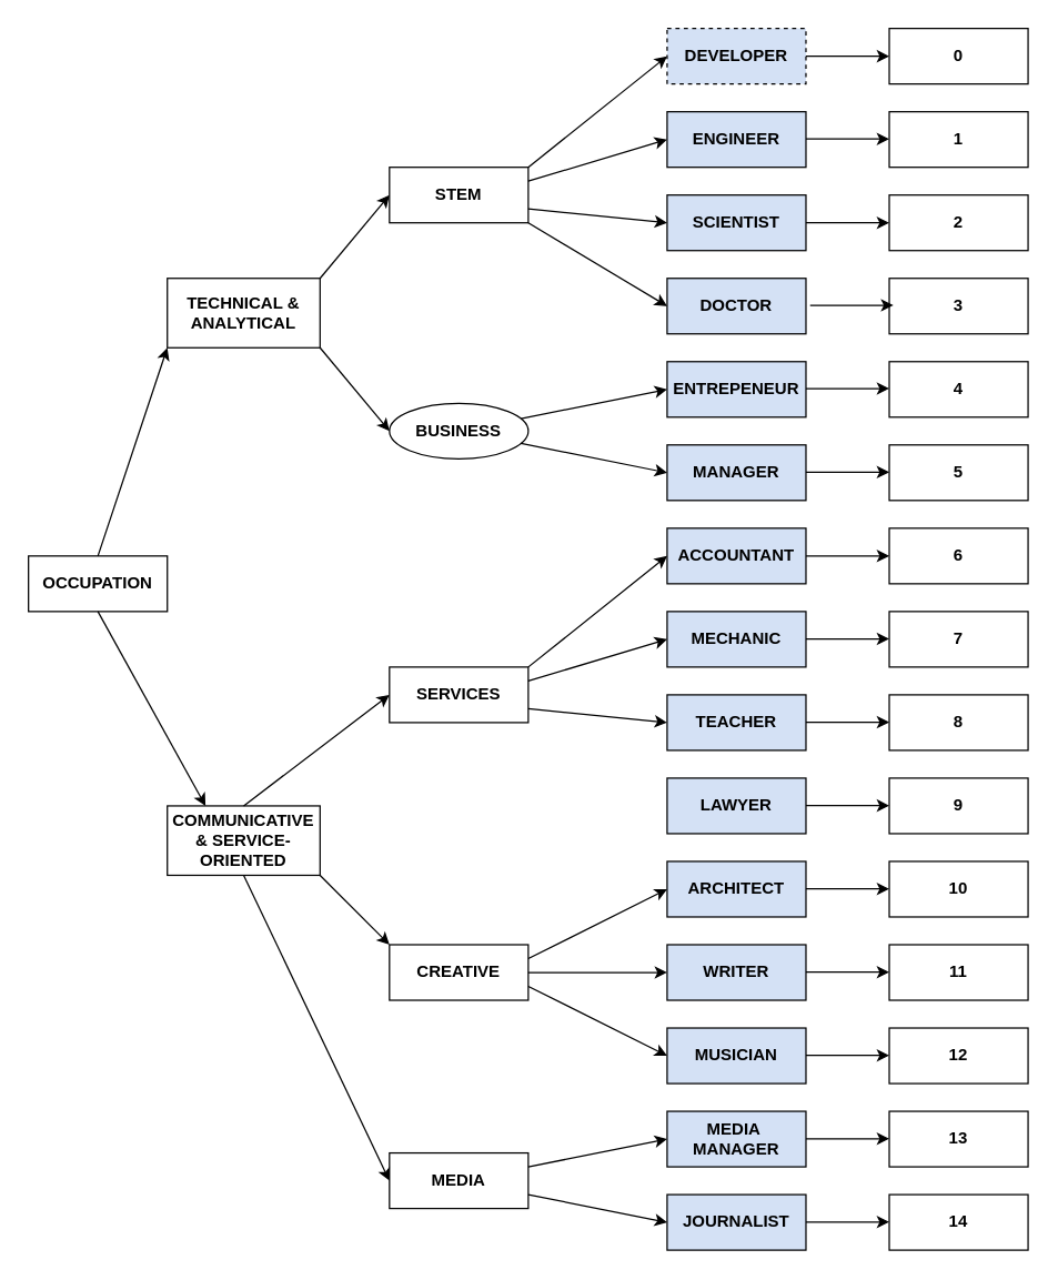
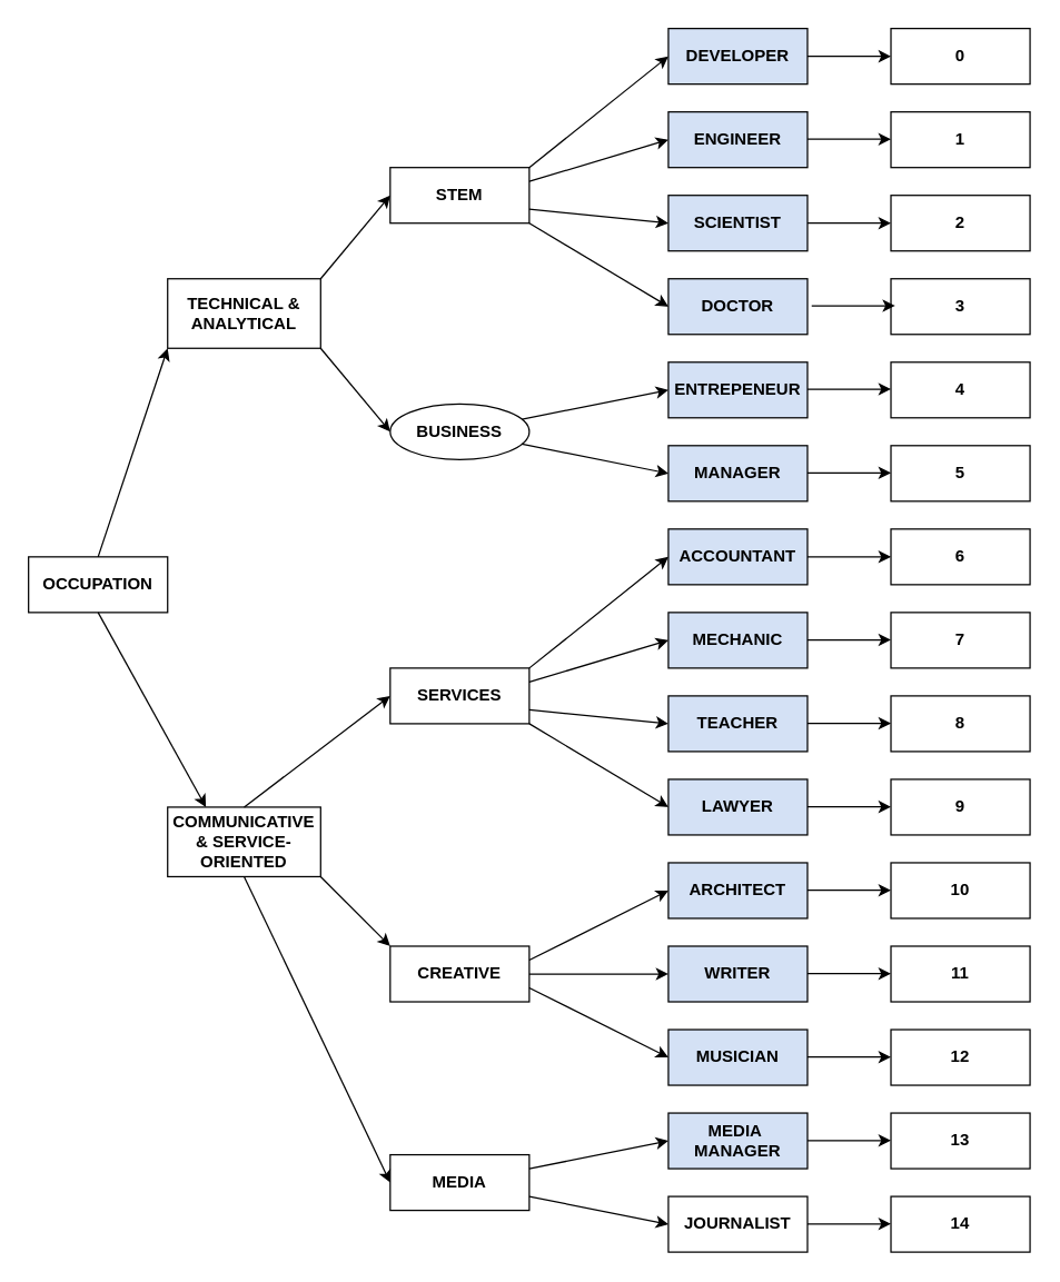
  <mxCell id="0" />
  <mxCell id="1" parent="0" />
  <mxCell id="2" value="&lt;b&gt;STEM&lt;/b&gt;" style="rounded=0;whiteSpace=wrap;html=1;" parent="1" vertex="1"><mxGeometry x="280" width="100" height="40" as="geometry" y="120" /></mxCell>
  <mxCell id="3" value="&lt;b&gt;MEDIA&lt;/b&gt;" style="rounded=0;whiteSpace=wrap;html=1;" parent="1" vertex="1"><mxGeometry x="280" y="830" width="100" height="40" as="geometry" /></mxCell>
  <mxCell id="4" value="&lt;b&gt;BUSINESS&lt;/b&gt;" style="ellipse;whiteSpace=wrap;html=1;" parent="1" vertex="1"><mxGeometry x="280" y="290" width="100" height="40" as="geometry" /></mxCell>
  <mxCell id="5" value="&lt;b&gt;SERVICES&lt;/b&gt;" style="rounded=0;whiteSpace=wrap;html=1;" parent="1" vertex="1"><mxGeometry x="280" y="480" width="100" height="40" as="geometry" /></mxCell>
  <mxCell id="6" value="&lt;b&gt;CREATIVE&lt;/b&gt;" style="rounded=0;whiteSpace=wrap;html=1;" parent="1" vertex="1"><mxGeometry x="280" y="680" width="100" height="40" as="geometry" /></mxCell>
- <mxCell id="7" value="&lt;b&gt;DEVELOPER&lt;/b&gt;" style="rounded=0;whiteSpace=wrap;html=1;fillColor=#D4E1F5;dashed=1;" parent="1" vertex="1"><mxGeometry x="480" y="20" width="100" height="40" as="geometry" /></mxCell>
+ <mxCell id="7" value="&lt;b&gt;DEVELOPER&lt;/b&gt;" style="rounded=0;whiteSpace=wrap;html=1;fillColor=#D4E1F5;" parent="1" vertex="1"><mxGeometry x="480" y="20" width="100" height="40" as="geometry" /></mxCell>
  <mxCell id="8" value="&lt;b&gt;ENGINEER&lt;/b&gt;" style="rounded=0;whiteSpace=wrap;html=1;fillColor=#D4E1F5;" parent="1" vertex="1"><mxGeometry x="480" y="80" width="100" height="40" as="geometry" /></mxCell>
  <mxCell id="9" value="&lt;b&gt;SCIENTIST&lt;/b&gt;" style="rounded=0;whiteSpace=wrap;html=1;fillColor=#D4E1F5;" parent="1" vertex="1"><mxGeometry x="480" y="140" width="100" height="40" as="geometry" /></mxCell>
  <mxCell id="10" value="&lt;b&gt;DOCTOR&lt;/b&gt;" style="rounded=0;whiteSpace=wrap;html=1;fillColor=#D4E1F5;" parent="1" vertex="1"><mxGeometry x="480" y="200" width="100" height="40" as="geometry" /></mxCell>
  <mxCell id="11" value="&lt;b&gt;ARCHITECT&lt;/b&gt;" style="rounded=0;whiteSpace=wrap;html=1;fillColor=#D4E1F5;" parent="1" vertex="1"><mxGeometry x="480" y="620" width="100" height="40" as="geometry" /></mxCell>
  <mxCell id="12" value="&lt;b&gt;MECHANIC&lt;/b&gt;" style="rounded=0;whiteSpace=wrap;html=1;fillColor=#D4E1F5;" parent="1" vertex="1"><mxGeometry x="480" y="440" width="100" height="40" as="geometry" /></mxCell>
  <mxCell id="13" value="&lt;b&gt;ENTREPENEUR&lt;/b&gt;" style="rounded=0;whiteSpace=wrap;html=1;fillColor=#D4E1F5;" parent="1" vertex="1"><mxGeometry x="480" y="260" width="100" height="40" as="geometry" /></mxCell>
  <mxCell id="14" value="&lt;b&gt;MANAGER&lt;/b&gt;" style="rounded=0;whiteSpace=wrap;html=1;fillColor=#D4E1F5;" parent="1" vertex="1"><mxGeometry x="480" y="320" width="100" height="40" as="geometry" /></mxCell>
  <mxCell id="15" value="&lt;b&gt;MEDIA&amp;nbsp; MANAGER&lt;/b&gt;" style="rounded=0;whiteSpace=wrap;html=1;fillColor=#D4E1F5;" parent="1" vertex="1"><mxGeometry x="480" y="800" width="100" height="40" as="geometry" /></mxCell>
- <mxCell id="16" value="&lt;b&gt;JOURNALIST&lt;/b&gt;" style="rounded=0;whiteSpace=wrap;html=1;fillColor=#D4E1F5;" parent="1" vertex="1"><mxGeometry x="480" y="860" width="100" height="40" as="geometry" /></mxCell>
+ <mxCell id="16" value="&lt;b&gt;JOURNALIST&lt;/b&gt;" style="rounded=0;whiteSpace=wrap;html=1;fillColor=#ffffff;" parent="1" vertex="1"><mxGeometry x="480" y="860" width="100" height="40" as="geometry" /></mxCell>
  <mxCell id="17" value="&lt;b&gt;LAWYER&lt;/b&gt;" style="rounded=0;whiteSpace=wrap;html=1;fillColor=#D4E1F5;" parent="1" vertex="1"><mxGeometry x="480" y="560" width="100" height="40" as="geometry" /></mxCell>
  <mxCell id="18" value="&lt;b&gt;TEACHER&lt;/b&gt;" style="rounded=0;whiteSpace=wrap;html=1;fillColor=#D4E1F5;" parent="1" vertex="1"><mxGeometry x="480" y="500" width="100" height="40" as="geometry" /></mxCell>
  <mxCell id="19" value="&lt;b&gt;ACCOUNTANT&lt;/b&gt;" style="rounded=0;whiteSpace=wrap;html=1;fillColor=#D4E1F5;" parent="1" vertex="1"><mxGeometry x="480" y="380" width="100" height="40" as="geometry" /></mxCell>
  <mxCell id="20" value="&lt;b&gt;MUSICIAN&lt;/b&gt;" style="rounded=0;whiteSpace=wrap;html=1;fillColor=#D4E1F5;" parent="1" vertex="1"><mxGeometry x="480" y="740" width="100" height="40" as="geometry" /></mxCell>
  <mxCell id="21" value="&lt;b&gt;WRITER&lt;/b&gt;" style="rounded=0;whiteSpace=wrap;html=1;fillColor=#D4E1F5;" parent="1" vertex="1"><mxGeometry x="480" y="680" width="100" height="40" as="geometry" /></mxCell>
  <mxCell id="22" value="&lt;b&gt;0&lt;/b&gt;" style="rounded=0;whiteSpace=wrap;html=1;" parent="1" vertex="1"><mxGeometry x="640" y="20" width="100" height="40" as="geometry" /></mxCell>
  <mxCell id="23" value="&lt;b&gt;1&lt;/b&gt;" style="rounded=0;whiteSpace=wrap;html=1;" parent="1" vertex="1"><mxGeometry x="640" y="80" width="100" height="40" as="geometry" /></mxCell>
  <mxCell id="24" value="&lt;b&gt;2&lt;/b&gt;" style="rounded=0;whiteSpace=wrap;html=1;" parent="1" vertex="1"><mxGeometry x="640" y="140" width="100" height="40" as="geometry" /></mxCell>
  <mxCell id="25" value="&lt;b&gt;3&lt;/b&gt;" style="rounded=0;whiteSpace=wrap;html=1;" parent="1" vertex="1"><mxGeometry x="640" y="200" width="100" height="40" as="geometry" /></mxCell>
  <mxCell id="26" value="&lt;b&gt;4&lt;/b&gt;" style="rounded=0;whiteSpace=wrap;html=1;" parent="1" vertex="1"><mxGeometry x="640" y="260" width="100" height="40" as="geometry" /></mxCell>
  <mxCell id="27" value="&lt;b&gt;5&lt;/b&gt;" style="rounded=0;whiteSpace=wrap;html=1;" parent="1" vertex="1"><mxGeometry x="640" y="320" width="100" height="40" as="geometry" /></mxCell>
  <mxCell id="28" value="&lt;b&gt;6&lt;/b&gt;" style="rounded=0;whiteSpace=wrap;html=1;" parent="1" vertex="1"><mxGeometry x="640" y="380" width="100" height="40" as="geometry" /></mxCell>
  <mxCell id="29" value="&lt;b&gt;7&lt;/b&gt;" style="rounded=0;whiteSpace=wrap;html=1;" parent="1" vertex="1"><mxGeometry x="640" y="440" width="100" height="40" as="geometry" /></mxCell>
  <mxCell id="30" value="&lt;b&gt;8&lt;/b&gt;" style="rounded=0;whiteSpace=wrap;html=1;" parent="1" vertex="1"><mxGeometry x="640" y="500" width="100" height="40" as="geometry" /></mxCell>
  <mxCell id="31" value="&lt;b&gt;9&lt;/b&gt;" style="rounded=0;whiteSpace=wrap;html=1;" parent="1" vertex="1"><mxGeometry x="640" y="560" width="100" height="40" as="geometry" /></mxCell>
  <mxCell id="32" value="&lt;b&gt;10&lt;/b&gt;" style="rounded=0;whiteSpace=wrap;html=1;" parent="1" vertex="1"><mxGeometry x="640" y="620" width="100" height="40" as="geometry" /></mxCell>
  <mxCell id="33" value="&lt;b&gt;11&lt;/b&gt;" style="rounded=0;whiteSpace=wrap;html=1;" parent="1" vertex="1"><mxGeometry x="640" y="680" width="100" height="40" as="geometry" /></mxCell>
  <mxCell id="34" value="&lt;b&gt;12&lt;/b&gt;" style="rounded=0;whiteSpace=wrap;html=1;" parent="1" vertex="1"><mxGeometry x="640" y="740" width="100" height="40" as="geometry" /></mxCell>
  <mxCell id="35" value="&lt;b&gt;13&lt;/b&gt;" style="rounded=0;whiteSpace=wrap;html=1;" parent="1" vertex="1"><mxGeometry x="640" y="800" width="100" height="40" as="geometry" /></mxCell>
  <mxCell id="36" value="&lt;b&gt;14&lt;/b&gt;" style="rounded=0;whiteSpace=wrap;html=1;" parent="1" vertex="1"><mxGeometry x="640" y="860" width="100" height="40" as="geometry" /></mxCell>
  <mxCell id="37" value="" style="endArrow=classic;html=1;rounded=0;entryX=0;entryY=0.5;entryDx=0;entryDy=0;exitX=1;exitY=0;exitDx=0;exitDy=0;" parent="1" source="2" target="7" edge="1"><mxGeometry width="50" height="50" relative="1" as="geometry"><mxPoint x="630" y="450" as="sourcePoint" /><mxPoint x="680" y="400" as="targetPoint" /></mxGeometry></mxCell>
  <mxCell id="38" value="" style="endArrow=classic;html=1;rounded=0;entryX=0;entryY=0.5;entryDx=0;entryDy=0;exitX=1;exitY=0.5;exitDx=0;exitDy=0;" parent="1" source="7" target="22" edge="1"><mxGeometry width="50" height="50" relative="1" as="geometry"><mxPoint x="390" y="130" as="sourcePoint" /><mxPoint x="490" y="50" as="targetPoint" /></mxGeometry></mxCell>
  <mxCell id="39" value="" style="endArrow=classic;html=1;rounded=0;entryX=0;entryY=0.5;entryDx=0;entryDy=0;exitX=1;exitY=0.25;exitDx=0;exitDy=0;" parent="1" source="4" target="13" edge="1"><mxGeometry width="50" height="50" relative="1" as="geometry"><mxPoint x="380" y="280" as="sourcePoint" /><mxPoint x="480" y="200" as="targetPoint" /></mxGeometry></mxCell>
  <mxCell id="40" value="" style="endArrow=classic;html=1;rounded=0;entryX=0;entryY=0.5;entryDx=0;entryDy=0;exitX=1;exitY=0;exitDx=0;exitDy=0;" parent="1" source="5" target="19" edge="1"><mxGeometry width="50" height="50" relative="1" as="geometry"><mxPoint x="380" y="440" as="sourcePoint" /><mxPoint x="480" y="380" as="targetPoint" /><Array as="points" /></mxGeometry></mxCell>
  <mxCell id="41" value="" style="endArrow=classic;html=1;rounded=0;entryX=0;entryY=0.5;entryDx=0;entryDy=0;exitX=1;exitY=0.25;exitDx=0;exitDy=0;" parent="1" source="2" target="8" edge="1"><mxGeometry width="50" height="50" relative="1" as="geometry"><mxPoint x="600" y="450" as="sourcePoint" /><mxPoint x="650" y="400" as="targetPoint" /></mxGeometry></mxCell>
  <mxCell id="42" value="" style="endArrow=classic;html=1;rounded=0;entryX=0;entryY=0.5;entryDx=0;entryDy=0;exitX=1;exitY=0.75;exitDx=0;exitDy=0;" parent="1" source="2" target="9" edge="1"><mxGeometry width="50" height="50" relative="1" as="geometry"><mxPoint x="380" y="140" as="sourcePoint" /><mxPoint x="490" y="110" as="targetPoint" /></mxGeometry></mxCell>
  <mxCell id="43" value="" style="endArrow=classic;html=1;rounded=0;entryX=0;entryY=0.5;entryDx=0;entryDy=0;exitX=1;exitY=0.5;exitDx=0;exitDy=0;" parent="1" edge="1"><mxGeometry width="50" height="50" relative="1" as="geometry"><mxPoint x="580" y="99.6" as="sourcePoint" /><mxPoint x="640" y="99.6" as="targetPoint" /></mxGeometry></mxCell>
  <mxCell id="44" value="" style="endArrow=classic;html=1;rounded=0;entryX=0;entryY=0.5;entryDx=0;entryDy=0;exitX=1;exitY=0.5;exitDx=0;exitDy=0;" parent="1" edge="1"><mxGeometry width="50" height="50" relative="1" as="geometry"><mxPoint x="580" y="160" as="sourcePoint" /><mxPoint x="640" y="160" as="targetPoint" /></mxGeometry></mxCell>
  <mxCell id="45" value="" style="endArrow=classic;html=1;rounded=0;entryX=0;entryY=0.5;entryDx=0;entryDy=0;exitX=1;exitY=0.5;exitDx=0;exitDy=0;" parent="1" edge="1"><mxGeometry width="50" height="50" relative="1" as="geometry"><mxPoint x="583" y="219.41" as="sourcePoint" /><mxPoint x="643" y="219.41" as="targetPoint" /></mxGeometry></mxCell>
  <mxCell id="46" value="" style="endArrow=classic;html=1;rounded=0;entryX=0;entryY=0.5;entryDx=0;entryDy=0;exitX=1;exitY=0.5;exitDx=0;exitDy=0;" parent="1" edge="1"><mxGeometry width="50" height="50" relative="1" as="geometry"><mxPoint x="580" y="279.41" as="sourcePoint" /><mxPoint x="640" y="279.41" as="targetPoint" /></mxGeometry></mxCell>
  <mxCell id="47" value="" style="endArrow=classic;html=1;rounded=0;entryX=0;entryY=0.5;entryDx=0;entryDy=0;exitX=1;exitY=0.75;exitDx=0;exitDy=0;" parent="1" source="4" target="14" edge="1"><mxGeometry width="50" height="50" relative="1" as="geometry"><mxPoint x="390" y="300" as="sourcePoint" /><mxPoint x="490" y="290" as="targetPoint" /></mxGeometry></mxCell>
  <mxCell id="48" value="" style="endArrow=classic;html=1;rounded=0;entryX=0;entryY=0.5;entryDx=0;entryDy=0;exitX=1;exitY=1;exitDx=0;exitDy=0;" parent="1" source="2" target="10" edge="1"><mxGeometry width="50" height="50" relative="1" as="geometry"><mxPoint x="390" y="170" as="sourcePoint" /><mxPoint x="490" y="170" as="targetPoint" /></mxGeometry></mxCell>
  <mxCell id="49" value="" style="endArrow=classic;html=1;rounded=0;entryX=0;entryY=0.5;entryDx=0;entryDy=0;exitX=1;exitY=0.25;exitDx=0;exitDy=0;" parent="1" source="5" target="12" edge="1"><mxGeometry width="50" height="50" relative="1" as="geometry"><mxPoint x="390" y="500" as="sourcePoint" /><mxPoint x="490" y="410" as="targetPoint" /></mxGeometry></mxCell>
  <mxCell id="50" value="" style="endArrow=classic;html=1;rounded=0;entryX=0;entryY=0.5;entryDx=0;entryDy=0;exitX=1;exitY=0.75;exitDx=0;exitDy=0;" parent="1" source="5" target="18" edge="1"><mxGeometry width="50" height="50" relative="1" as="geometry"><mxPoint x="400" y="460" as="sourcePoint" /><mxPoint x="500" y="420" as="targetPoint" /></mxGeometry></mxCell>
+ <mxCell id="51" value="" style="endArrow=classic;html=1;rounded=0;entryX=0;entryY=0.5;entryDx=0;entryDy=0;exitX=1;exitY=1;exitDx=0;exitDy=0;" parent="1" source="5" target="17" edge="1"><mxGeometry width="50" height="50" relative="1" as="geometry"><mxPoint x="410" y="470" as="sourcePoint" /><mxPoint x="510" y="430" as="targetPoint" /></mxGeometry></mxCell>
  <mxCell id="52" value="" style="endArrow=classic;html=1;rounded=0;entryX=0;entryY=0.5;entryDx=0;entryDy=0;exitX=1;exitY=0.25;exitDx=0;exitDy=0;" parent="1" source="6" target="11" edge="1"><mxGeometry width="50" height="50" relative="1" as="geometry"><mxPoint x="380" y="619" as="sourcePoint" /><mxPoint x="480" y="619" as="targetPoint" /></mxGeometry></mxCell>
  <mxCell id="53" value="" style="endArrow=classic;html=1;rounded=0;entryX=0;entryY=0.5;entryDx=0;entryDy=0;exitX=1;exitY=0.75;exitDx=0;exitDy=0;" parent="1" source="3" target="16" edge="1"><mxGeometry width="50" height="50" relative="1" as="geometry"><mxPoint x="490" y="570" as="sourcePoint" /><mxPoint x="540" y="520" as="targetPoint" /></mxGeometry></mxCell>
  <mxCell id="54" value="" style="endArrow=classic;html=1;rounded=0;entryX=0;entryY=0.5;entryDx=0;entryDy=0;exitX=1;exitY=0.25;exitDx=0;exitDy=0;" parent="1" source="3" target="15" edge="1"><mxGeometry width="50" height="50" relative="1" as="geometry"><mxPoint x="390" y="810" as="sourcePoint" /><mxPoint x="490" y="890" as="targetPoint" /></mxGeometry></mxCell>
  <mxCell id="55" value="" style="endArrow=classic;html=1;rounded=0;entryX=0;entryY=0.5;entryDx=0;entryDy=0;exitX=1;exitY=0.75;exitDx=0;exitDy=0;" parent="1" source="6" target="20" edge="1"><mxGeometry width="50" height="50" relative="1" as="geometry"><mxPoint x="400" y="820" as="sourcePoint" /><mxPoint x="500" y="900" as="targetPoint" /></mxGeometry></mxCell>
  <mxCell id="56" value="" style="endArrow=classic;html=1;rounded=0;entryX=0;entryY=0.5;entryDx=0;entryDy=0;exitX=1;exitY=0.5;exitDx=0;exitDy=0;" parent="1" source="6" target="21" edge="1"><mxGeometry width="50" height="50" relative="1" as="geometry"><mxPoint x="410" y="830" as="sourcePoint" /><mxPoint x="510" y="910" as="targetPoint" /></mxGeometry></mxCell>
  <mxCell id="57" value="&lt;b&gt;OCCUPATION&lt;/b&gt;" style="rounded=0;whiteSpace=wrap;html=1;" parent="1" vertex="1"><mxGeometry x="20" y="400" width="100" height="40" as="geometry" /></mxCell>
  <mxCell id="58" value="&lt;b&gt;TECHNICAL &amp;amp; ANALYTICAL&lt;/b&gt;" style="rounded=0;whiteSpace=wrap;html=1;" parent="1" vertex="1"><mxGeometry x="120" y="200" width="110" height="50" as="geometry" /></mxCell>
  <mxCell id="59" value="&lt;b&gt;COMMUNICATIVE &amp;amp; SERVICE-ORIENTED&lt;/b&gt;" style="rounded=0;whiteSpace=wrap;html=1;" parent="1" vertex="1"><mxGeometry x="120" y="580" width="110" height="50" as="geometry" /></mxCell>
  <mxCell id="60" value="" style="endArrow=classic;html=1;rounded=0;entryX=0;entryY=0.5;entryDx=0;entryDy=0;exitX=1;exitY=0;exitDx=0;exitDy=0;" parent="1" source="58" target="2" edge="1"><mxGeometry width="50" height="50" relative="1" as="geometry"><mxPoint x="260" y="430" as="sourcePoint" /><mxPoint x="310" y="380" as="targetPoint" /></mxGeometry></mxCell>
  <mxCell id="61" value="" style="endArrow=classic;html=1;rounded=0;entryX=0;entryY=0.5;entryDx=0;entryDy=0;exitX=0.5;exitY=1;exitDx=0;exitDy=0;" parent="1" source="59" target="3" edge="1"><mxGeometry width="50" height="50" relative="1" as="geometry"><mxPoint x="260" y="430" as="sourcePoint" /><mxPoint x="310" y="380" as="targetPoint" /></mxGeometry></mxCell>
  <mxCell id="62" value="" style="endArrow=classic;html=1;rounded=0;entryX=0;entryY=0;entryDx=0;entryDy=0;exitX=1;exitY=1;exitDx=0;exitDy=0;" parent="1" source="59" target="6" edge="1"><mxGeometry width="50" height="50" relative="1" as="geometry"><mxPoint x="240" y="640" as="sourcePoint" /><mxPoint x="290" y="860" as="targetPoint" /></mxGeometry></mxCell>
  <mxCell id="63" value="" style="endArrow=classic;html=1;rounded=0;exitX=0.5;exitY=0;exitDx=0;exitDy=0;entryX=0;entryY=0.5;entryDx=0;entryDy=0;" parent="1" source="59" target="5" edge="1"><mxGeometry width="50" height="50" relative="1" as="geometry"><mxPoint x="260" y="430" as="sourcePoint" /><mxPoint x="310" y="380" as="targetPoint" /></mxGeometry></mxCell>
  <mxCell id="64" value="" style="endArrow=classic;html=1;rounded=0;entryX=0;entryY=0.5;entryDx=0;entryDy=0;exitX=1;exitY=1;exitDx=0;exitDy=0;" parent="1" source="58" target="4" edge="1"><mxGeometry width="50" height="50" relative="1" as="geometry"><mxPoint x="260" y="430" as="sourcePoint" /><mxPoint x="310" y="380" as="targetPoint" /></mxGeometry></mxCell>
  <mxCell id="65" value="" style="endArrow=classic;html=1;rounded=0;entryX=0;entryY=1;entryDx=0;entryDy=0;exitX=0.5;exitY=0;exitDx=0;exitDy=0;" parent="1" source="57" target="58" edge="1"><mxGeometry width="50" height="50" relative="1" as="geometry"><mxPoint x="260" y="430" as="sourcePoint" /><mxPoint x="310" y="380" as="targetPoint" /></mxGeometry></mxCell>
  <mxCell id="66" value="" style="endArrow=classic;html=1;rounded=0;entryX=0.25;entryY=0;entryDx=0;entryDy=0;exitX=0.5;exitY=1;exitDx=0;exitDy=0;" parent="1" source="57" target="59" edge="1"><mxGeometry width="50" height="50" relative="1" as="geometry"><mxPoint x="260" y="430" as="sourcePoint" /><mxPoint x="310" y="380" as="targetPoint" /></mxGeometry></mxCell>
  <mxCell id="67" value="" style="endArrow=classic;html=1;rounded=0;entryX=0;entryY=0.5;entryDx=0;entryDy=0;exitX=1;exitY=0.5;exitDx=0;exitDy=0;" edge="1" parent="1"><mxGeometry width="50" height="50" relative="1" as="geometry"><mxPoint x="580" y="339.63" as="sourcePoint" /><mxPoint x="640" y="339.63" as="targetPoint" /></mxGeometry></mxCell>
  <mxCell id="68" value="" style="endArrow=classic;html=1;rounded=0;entryX=0;entryY=0.5;entryDx=0;entryDy=0;exitX=1;exitY=0.5;exitDx=0;exitDy=0;" edge="1" parent="1"><mxGeometry width="50" height="50" relative="1" as="geometry"><mxPoint x="580" y="400" as="sourcePoint" /><mxPoint x="640" y="400" as="targetPoint" /></mxGeometry></mxCell>
  <mxCell id="69" value="" style="endArrow=classic;html=1;rounded=0;entryX=0;entryY=0.5;entryDx=0;entryDy=0;exitX=1;exitY=0.5;exitDx=0;exitDy=0;" edge="1" parent="1"><mxGeometry width="50" height="50" relative="1" as="geometry"><mxPoint x="580" y="459.75" as="sourcePoint" /><mxPoint x="640" y="459.75" as="targetPoint" /></mxGeometry></mxCell>
  <mxCell id="70" value="" style="endArrow=classic;html=1;rounded=0;entryX=0;entryY=0.5;entryDx=0;entryDy=0;exitX=1;exitY=0.5;exitDx=0;exitDy=0;" edge="1" parent="1"><mxGeometry width="50" height="50" relative="1" as="geometry"><mxPoint x="580" y="519.75" as="sourcePoint" /><mxPoint x="640" y="519.75" as="targetPoint" /></mxGeometry></mxCell>
  <mxCell id="71" value="" style="endArrow=classic;html=1;rounded=0;entryX=0;entryY=0.5;entryDx=0;entryDy=0;exitX=1;exitY=0.5;exitDx=0;exitDy=0;" edge="1" parent="1"><mxGeometry width="50" height="50" relative="1" as="geometry"><mxPoint x="580" y="579.75" as="sourcePoint" /><mxPoint x="640" y="579.75" as="targetPoint" /></mxGeometry></mxCell>
  <mxCell id="72" value="" style="endArrow=classic;html=1;rounded=0;entryX=0;entryY=0.5;entryDx=0;entryDy=0;exitX=1;exitY=0.5;exitDx=0;exitDy=0;" edge="1" parent="1"><mxGeometry width="50" height="50" relative="1" as="geometry"><mxPoint x="580" y="639.75" as="sourcePoint" /><mxPoint x="640" y="639.75" as="targetPoint" /></mxGeometry></mxCell>
  <mxCell id="73" value="" style="endArrow=classic;html=1;rounded=0;entryX=0;entryY=0.5;entryDx=0;entryDy=0;exitX=1;exitY=0.5;exitDx=0;exitDy=0;" edge="1" parent="1"><mxGeometry width="50" height="50" relative="1" as="geometry"><mxPoint x="580" y="699.75" as="sourcePoint" /><mxPoint x="640" y="699.75" as="targetPoint" /></mxGeometry></mxCell>
  <mxCell id="74" value="" style="endArrow=classic;html=1;rounded=0;entryX=0;entryY=0.5;entryDx=0;entryDy=0;exitX=1;exitY=0.5;exitDx=0;exitDy=0;" edge="1" parent="1"><mxGeometry width="50" height="50" relative="1" as="geometry"><mxPoint x="580" y="759.75" as="sourcePoint" /><mxPoint x="640" y="759.75" as="targetPoint" /></mxGeometry></mxCell>
  <mxCell id="75" value="" style="endArrow=classic;html=1;rounded=0;entryX=0;entryY=0.5;entryDx=0;entryDy=0;exitX=1;exitY=0.5;exitDx=0;exitDy=0;" edge="1" parent="1"><mxGeometry width="50" height="50" relative="1" as="geometry"><mxPoint x="580" y="819.75" as="sourcePoint" /><mxPoint x="640" y="819.75" as="targetPoint" /></mxGeometry></mxCell>
  <mxCell id="76" value="" style="endArrow=classic;html=1;rounded=0;entryX=0;entryY=0.5;entryDx=0;entryDy=0;exitX=1;exitY=0.5;exitDx=0;exitDy=0;" edge="1" parent="1"><mxGeometry width="50" height="50" relative="1" as="geometry"><mxPoint x="580" y="879.75" as="sourcePoint" /><mxPoint x="640" y="879.75" as="targetPoint" /></mxGeometry></mxCell>
